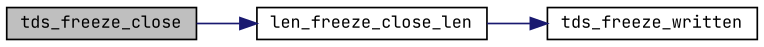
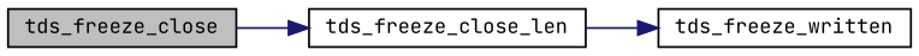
  digraph {
    fontname="JetBrains Mono"
    rankdir=LR
    node [color=black fillcolor=white fontname="JetBrains Mono" fontsize=10 shape=record style=filled]
    edge [color=midnightblue fontname="JetBrains Mono" fontsize=10 labelfontname=Helvetica labelfontsize=10 style=solid]
    n1 [fillcolor=grey75 fontcolor=black height=0.2 label=tds_freeze_close width=0.4]
-   n2 [height=0.2 label=len_freeze_close_len width=0.4]
+   n2 [height=0.2 label=tds_freeze_close_len width=0.4]
    n3 [height=0.2 label=tds_freeze_written width=0.4]
    n1 -> n2
    n2 -> n3
  }
